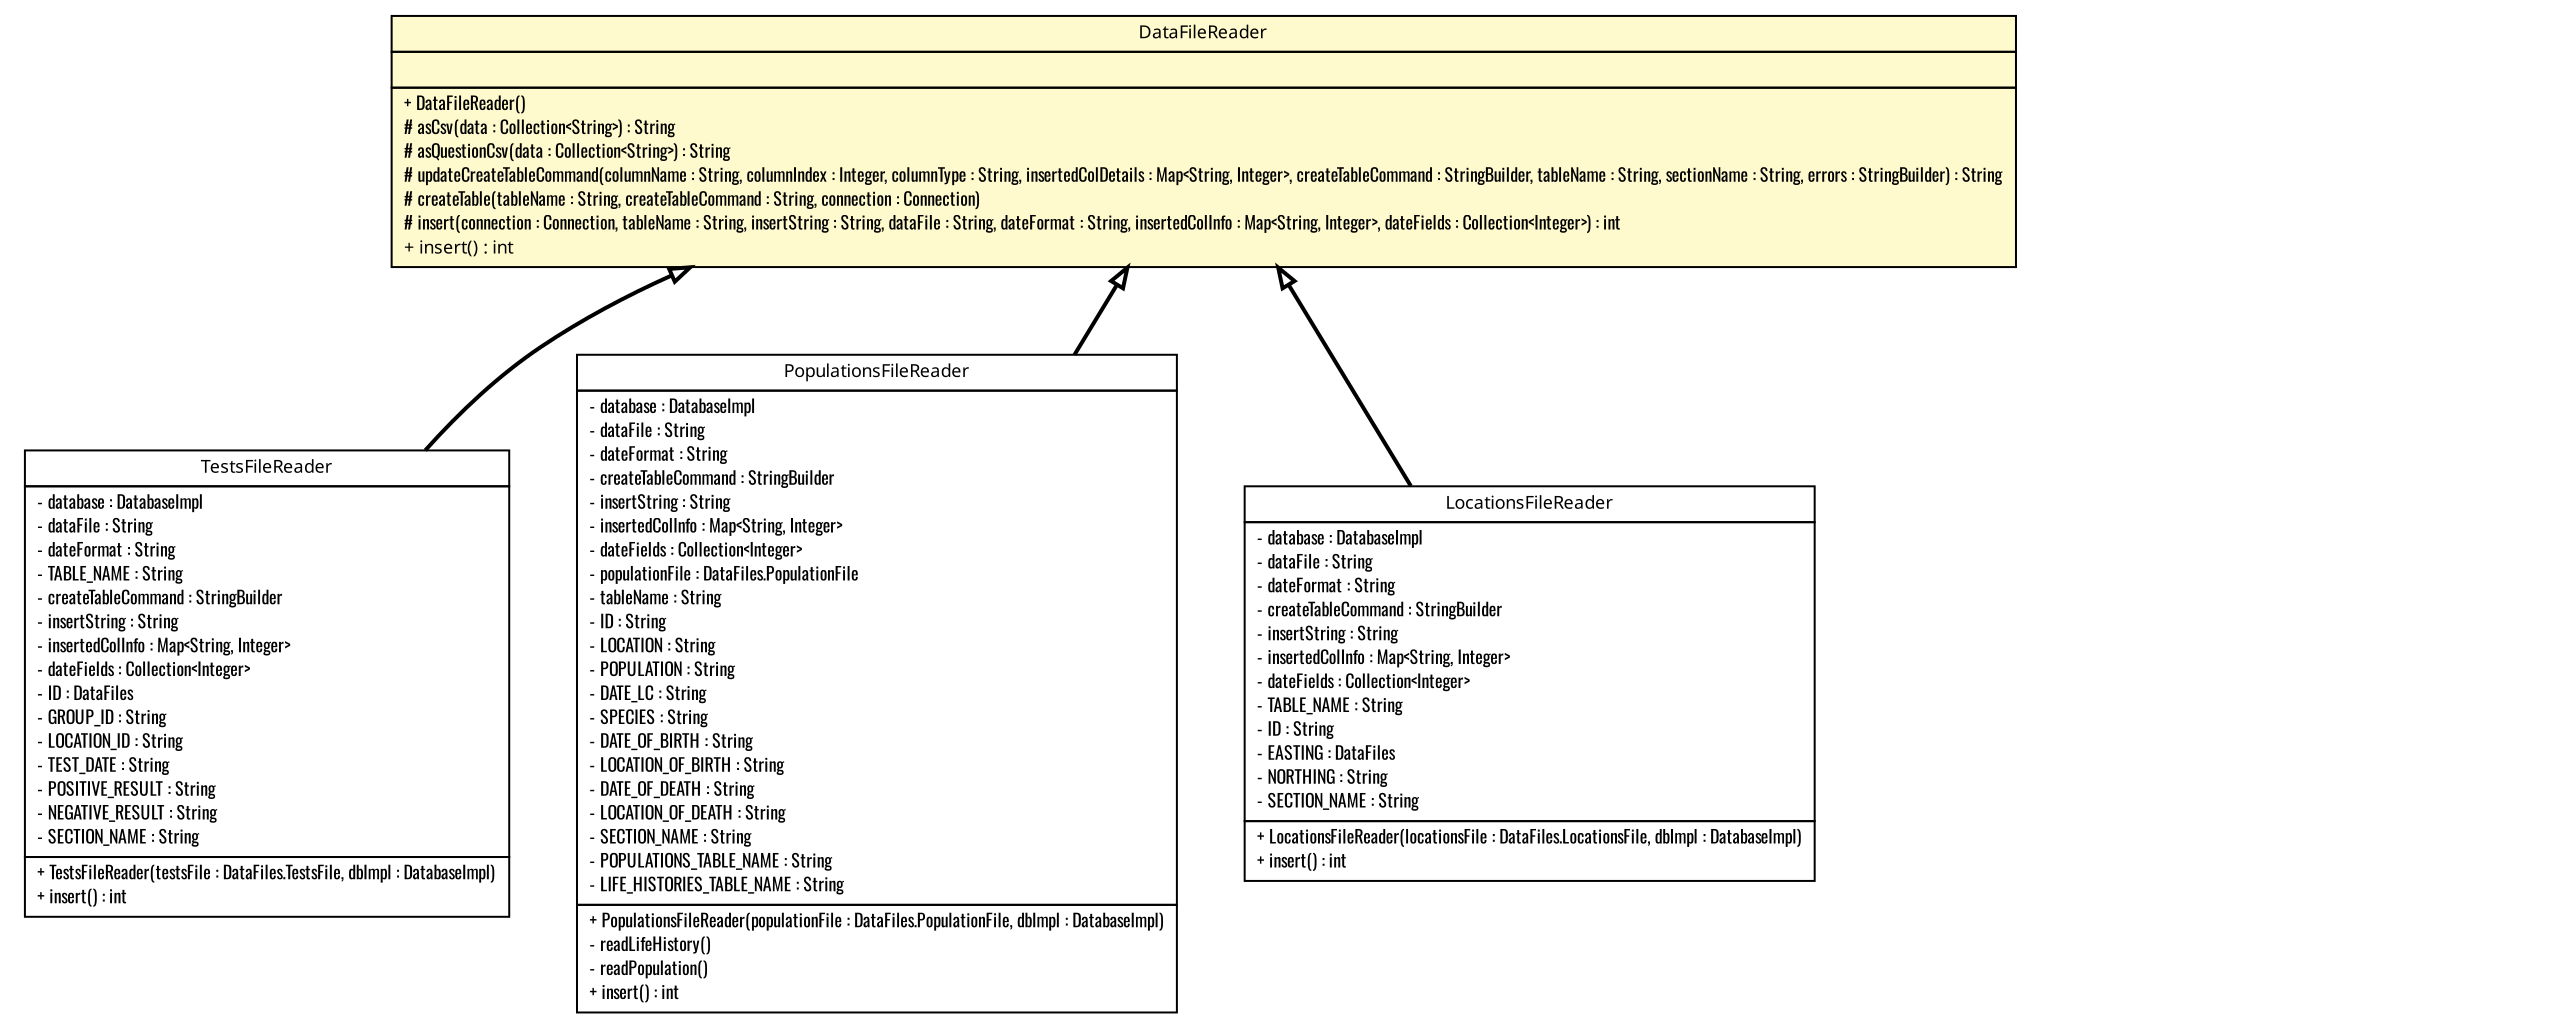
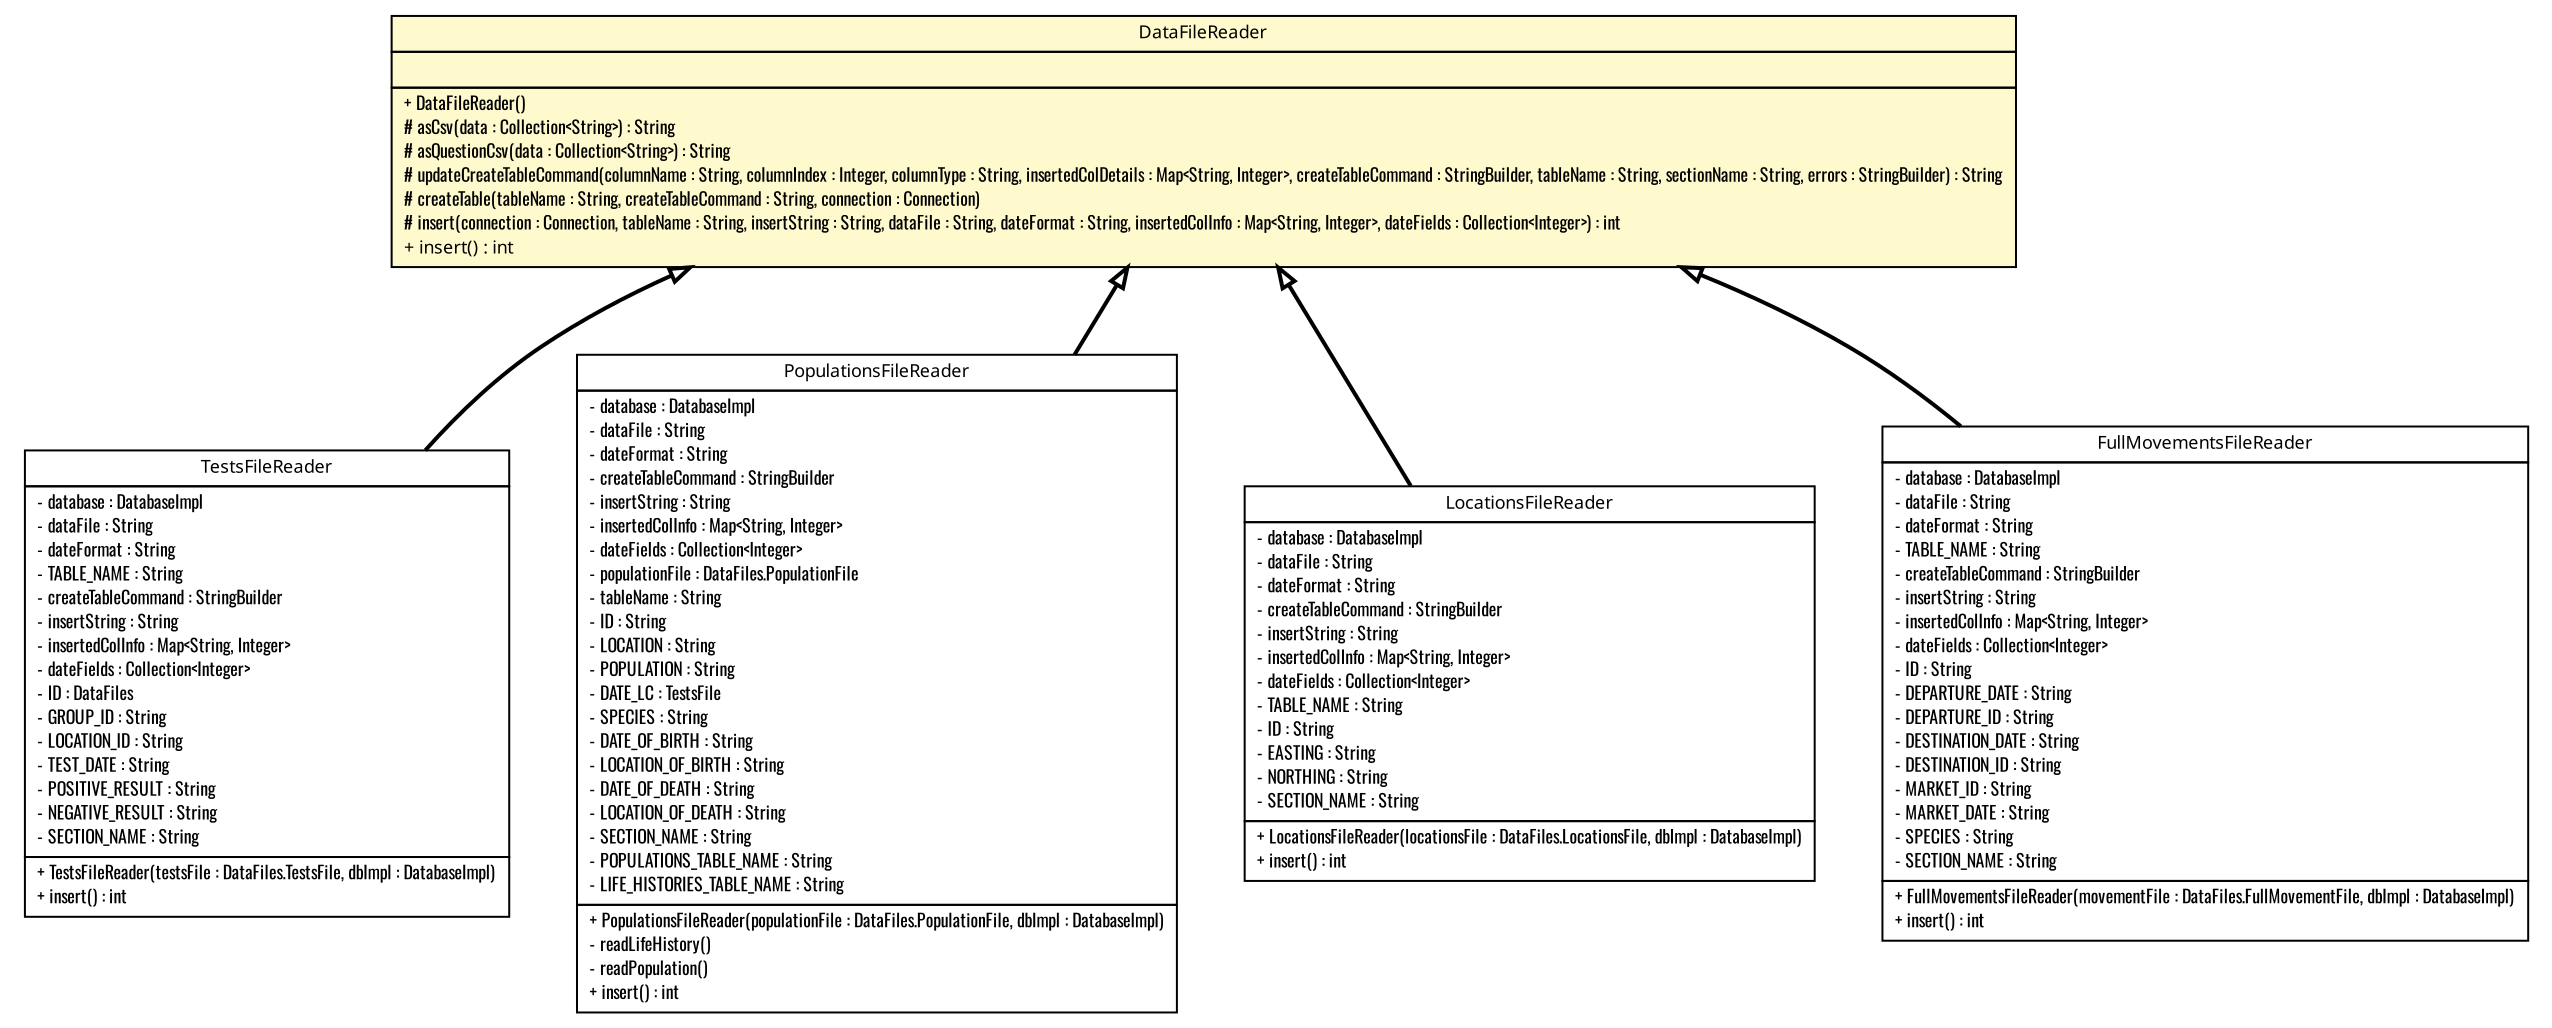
  digraph {
    fontname=Oswald
    nodesep=0.25
    ranksep=0.5
    node [fontcolor=black fontname=Oswald fontsize=9.0 shape=plaintext]
    edge [arrowtail=empty dir=back fontname=Oswald fontsize=10 headport=p labelfontname="Trebuchet MS" labelfontsize=10 style=bold tailport=p]
    n1 [label=<<table title="broadwick.data.readers.TestsFileReader" border="0" cellborder="1" cellspacing="0" cellpadding="2" port="p" href="./TestsFileReader.html"> 		<tr><td><table border="0" cellspacing="0" cellpadding="1"> <tr><td align="center" balign="center"><font face="Trebuchet MS"> TestsFileReader </font></td></tr> 		</table></td></tr> 		<tr><td><table border="0" cellspacing="0" cellpadding="1"> <tr><td align="left" balign="left"> - database : DatabaseImpl </td></tr> <tr><td align="left" balign="left"> - dataFile : String </td></tr> <tr><td align="left" balign="left"> - dateFormat : String </td></tr> <tr><td align="left" balign="left"> - TABLE_NAME : String </td></tr> <tr><td align="left" balign="left"> - createTableCommand : StringBuilder </td></tr> <tr><td align="left" balign="left"> - insertString : String </td></tr> <tr><td align="left" balign="left"> - insertedColInfo : Map&lt;String, Integer&gt; </td></tr> <tr><td align="left" balign="left"> - dateFields : Collection&lt;Integer&gt; </td></tr> <tr><td align="left" balign="left"> - ID : DataFiles </td></tr> <tr><td align="left" balign="left"> - GROUP_ID : String </td></tr> <tr><td align="left" balign="left"> - LOCATION_ID : String </td></tr> <tr><td align="left" balign="left"> - TEST_DATE : String </td></tr> <tr><td align="left" balign="left"> - POSITIVE_RESULT : String </td></tr> <tr><td align="left" balign="left"> - NEGATIVE_RESULT : String </td></tr> <tr><td align="left" balign="left"> - SECTION_NAME : String </td></tr> 		</table></td></tr> 		<tr><td><table border="0" cellspacing="0" cellpadding="1"> <tr><td align="left" balign="left"> + TestsFileReader(testsFile : DataFiles.TestsFile, dbImpl : DatabaseImpl) </td></tr> <tr><td align="left" balign="left"> + insert() : int </td></tr> 		</table></td></tr> 		</table>>]
-   n2 [label=<<table title="broadwick.data.readers.PopulationsFileReader" border="0" cellborder="1" cellspacing="0" cellpadding="2" port="p" href="./PopulationsFileReader.html"> 		<tr><td><table border="0" cellspacing="0" cellpadding="1"> <tr><td align="center" balign="center"><font face="Trebuchet MS"> PopulationsFileReader </font></td></tr> 		</table></td></tr> 		<tr><td><table border="0" cellspacing="0" cellpadding="1"> <tr><td align="left" balign="left"> - database : DatabaseImpl </td></tr> <tr><td align="left" balign="left"> - dataFile : String </td></tr> <tr><td align="left" balign="left"> - dateFormat : String </td></tr> <tr><td align="left" balign="left"> - createTableCommand : StringBuilder </td></tr> <tr><td align="left" balign="left"> - insertString : String </td></tr> <tr><td align="left" balign="left"> - insertedColInfo : Map&lt;String, Integer&gt; </td></tr> <tr><td align="left" balign="left"> - dateFields : Collection&lt;Integer&gt; </td></tr> <tr><td align="left" balign="left"> - populationFile : DataFiles.PopulationFile </td></tr> <tr><td align="left" balign="left"> - tableName : String </td></tr> <tr><td align="left" balign="left"> - ID : String </td></tr> <tr><td align="left" balign="left"> - LOCATION : String </td></tr> <tr><td align="left" balign="left"> - POPULATION : String </td></tr> <tr><td align="left" balign="left"> - DATE_LC : String </td></tr> <tr><td align="left" balign="left"> - SPECIES : String </td></tr> <tr><td align="left" balign="left"> - DATE_OF_BIRTH : String </td></tr> <tr><td align="left" balign="left"> - LOCATION_OF_BIRTH : String </td></tr> <tr><td align="left" balign="left"> - DATE_OF_DEATH : String </td></tr> <tr><td align="left" balign="left"> - LOCATION_OF_DEATH : String </td></tr> <tr><td align="left" balign="left"> - SECTION_NAME : String </td></tr> <tr><td align="left" balign="left"> - POPULATIONS_TABLE_NAME : String </td></tr> <tr><td align="left" balign="left"> - LIFE_HISTORIES_TABLE_NAME : String </td></tr> 		</table></td></tr> 		<tr><td><table border="0" cellspacing="0" cellpadding="1"> <tr><td align="left" balign="left"> + PopulationsFileReader(populationFile : DataFiles.PopulationFile, dbImpl : DatabaseImpl) </td></tr> <tr><td align="left" balign="left"> - readLifeHistory() </td></tr> <tr><td align="left" balign="left"> - readPopulation() </td></tr> <tr><td align="left" balign="left"> + insert() : int </td></tr> 		</table></td></tr> 		</table>>]
-   n3 [label=<<table title="broadwick.data.readers.LocationsFileReader" border="0" cellborder="1" cellspacing="0" cellpadding="2" port="p" href="./LocationsFileReader.html"> 		<tr><td><table border="0" cellspacing="0" cellpadding="1"> <tr><td align="center" balign="center"><font face="Trebuchet MS"> LocationsFileReader </font></td></tr> 		</table></td></tr> 		<tr><td><table border="0" cellspacing="0" cellpadding="1"> <tr><td align="left" balign="left"> - database : DatabaseImpl </td></tr> <tr><td align="left" balign="left"> - dataFile : String </td></tr> <tr><td align="left" balign="left"> - dateFormat : String </td></tr> <tr><td align="left" balign="left"> - createTableCommand : StringBuilder </td></tr> <tr><td align="left" balign="left"> - insertString : String </td></tr> <tr><td align="left" balign="left"> - insertedColInfo : Map&lt;String, Integer&gt; </td></tr> <tr><td align="left" balign="left"> - dateFields : Collection&lt;Integer&gt; </td></tr> <tr><td align="left" balign="left"> - TABLE_NAME : String </td></tr> <tr><td align="left" balign="left"> - ID : String </td></tr> <tr><td align="left" balign="left"> - EASTING : DataFiles </td></tr> <tr><td align="left" balign="left"> - NORTHING : String </td></tr> <tr><td align="left" balign="left"> - SECTION_NAME : String </td></tr> 		</table></td></tr> 		<tr><td><table border="0" cellspacing="0" cellpadding="1"> <tr><td align="left" balign="left"> + LocationsFileReader(locationsFile : DataFiles.LocationsFile, dbImpl : DatabaseImpl) </td></tr> <tr><td align="left" balign="left"> + insert() : int </td></tr> 		</table></td></tr> 		</table>>]
+   n2 [label=<<table title="broadwick.data.readers.PopulationsFileReader" border="0" cellborder="1" cellspacing="0" cellpadding="2" port="p" href="./PopulationsFileReader.html"> 		<tr><td><table border="0" cellspacing="0" cellpadding="1"> <tr><td align="center" balign="center"><font face="Trebuchet MS"> PopulationsFileReader </font></td></tr> 		</table></td></tr> 		<tr><td><table border="0" cellspacing="0" cellpadding="1"> <tr><td align="left" balign="left"> - database : DatabaseImpl </td></tr> <tr><td align="left" balign="left"> - dataFile : String </td></tr> <tr><td align="left" balign="left"> - dateFormat : String </td></tr> <tr><td align="left" balign="left"> - createTableCommand : StringBuilder </td></tr> <tr><td align="left" balign="left"> - insertString : String </td></tr> <tr><td align="left" balign="left"> - insertedColInfo : Map&lt;String, Integer&gt; </td></tr> <tr><td align="left" balign="left"> - dateFields : Collection&lt;Integer&gt; </td></tr> <tr><td align="left" balign="left"> - populationFile : DataFiles.PopulationFile </td></tr> <tr><td align="left" balign="left"> - tableName : String </td></tr> <tr><td align="left" balign="left"> - ID : String </td></tr> <tr><td align="left" balign="left"> - LOCATION : String </td></tr> <tr><td align="left" balign="left"> - POPULATION : String </td></tr> <tr><td align="left" balign="left"> - DATE_LC : TestsFile </td></tr> <tr><td align="left" balign="left"> - SPECIES : String </td></tr> <tr><td align="left" balign="left"> - DATE_OF_BIRTH : String </td></tr> <tr><td align="left" balign="left"> - LOCATION_OF_BIRTH : String </td></tr> <tr><td align="left" balign="left"> - DATE_OF_DEATH : String </td></tr> <tr><td align="left" balign="left"> - LOCATION_OF_DEATH : String </td></tr> <tr><td align="left" balign="left"> - SECTION_NAME : String </td></tr> <tr><td align="left" balign="left"> - POPULATIONS_TABLE_NAME : String </td></tr> <tr><td align="left" balign="left"> - LIFE_HISTORIES_TABLE_NAME : String </td></tr> 		</table></td></tr> 		<tr><td><table border="0" cellspacing="0" cellpadding="1"> <tr><td align="left" balign="left"> + PopulationsFileReader(populationFile : DataFiles.PopulationFile, dbImpl : DatabaseImpl) </td></tr> <tr><td align="left" balign="left"> - readLifeHistory() </td></tr> <tr><td align="left" balign="left"> - readPopulation() </td></tr> <tr><td align="left" balign="left"> + insert() : int </td></tr> 		</table></td></tr> 		</table>>]
+   n3 [label=<<table title="broadwick.data.readers.LocationsFileReader" border="0" cellborder="1" cellspacing="0" cellpadding="2" port="p" href="./LocationsFileReader.html"> 		<tr><td><table border="0" cellspacing="0" cellpadding="1"> <tr><td align="center" balign="center"><font face="Trebuchet MS"> LocationsFileReader </font></td></tr> 		</table></td></tr> 		<tr><td><table border="0" cellspacing="0" cellpadding="1"> <tr><td align="left" balign="left"> - database : DatabaseImpl </td></tr> <tr><td align="left" balign="left"> - dataFile : String </td></tr> <tr><td align="left" balign="left"> - dateFormat : String </td></tr> <tr><td align="left" balign="left"> - createTableCommand : StringBuilder </td></tr> <tr><td align="left" balign="left"> - insertString : String </td></tr> <tr><td align="left" balign="left"> - insertedColInfo : Map&lt;String, Integer&gt; </td></tr> <tr><td align="left" balign="left"> - dateFields : Collection&lt;Integer&gt; </td></tr> <tr><td align="left" balign="left"> - TABLE_NAME : String </td></tr> <tr><td align="left" balign="left"> - ID : String </td></tr> <tr><td align="left" balign="left"> - EASTING : String </td></tr> <tr><td align="left" balign="left"> - NORTHING : String </td></tr> <tr><td align="left" balign="left"> - SECTION_NAME : String </td></tr> 		</table></td></tr> 		<tr><td><table border="0" cellspacing="0" cellpadding="1"> <tr><td align="left" balign="left"> + LocationsFileReader(locationsFile : DataFiles.LocationsFile, dbImpl : DatabaseImpl) </td></tr> <tr><td align="left" balign="left"> + insert() : int </td></tr> 		</table></td></tr> 		</table>>]
+   n4 [label=<<table title="broadwick.data.readers.FullMovementsFileReader" border="0" cellborder="1" cellspacing="0" cellpadding="2" port="p" href="./FullMovementsFileReader.html"> 		<tr><td><table border="0" cellspacing="0" cellpadding="1"> <tr><td align="center" balign="center"><font face="Trebuchet MS"> FullMovementsFileReader </font></td></tr> 		</table></td></tr> 		<tr><td><table border="0" cellspacing="0" cellpadding="1"> <tr><td align="left" balign="left"> - database : DatabaseImpl </td></tr> <tr><td align="left" balign="left"> - dataFile : String </td></tr> <tr><td align="left" balign="left"> - dateFormat : String </td></tr> <tr><td align="left" balign="left"> - TABLE_NAME : String </td></tr> <tr><td align="left" balign="left"> - createTableCommand : StringBuilder </td></tr> <tr><td align="left" balign="left"> - insertString : String </td></tr> <tr><td align="left" balign="left"> - insertedColInfo : Map&lt;String, Integer&gt; </td></tr> <tr><td align="left" balign="left"> - dateFields : Collection&lt;Integer&gt; </td></tr> <tr><td align="left" balign="left"> - ID : String </td></tr> <tr><td align="left" balign="left"> - DEPARTURE_DATE : String </td></tr> <tr><td align="left" balign="left"> - DEPARTURE_ID : String </td></tr> <tr><td align="left" balign="left"> - DESTINATION_DATE : String </td></tr> <tr><td align="left" balign="left"> - DESTINATION_ID : String </td></tr> <tr><td align="left" balign="left"> - MARKET_ID : String </td></tr> <tr><td align="left" balign="left"> - MARKET_DATE : String </td></tr> <tr><td align="left" balign="left"> - SPECIES : String </td></tr> <tr><td align="left" balign="left"> - SECTION_NAME : String </td></tr> 		</table></td></tr> 		<tr><td><table border="0" cellspacing="0" cellpadding="1"> <tr><td align="left" balign="left"> + FullMovementsFileReader(movementFile : DataFiles.FullMovementFile, dbImpl : DatabaseImpl) </td></tr> <tr><td align="left" balign="left"> + insert() : int </td></tr> 		</table></td></tr> 		</table>>]
    n5 [label=<<table title="broadwick.data.readers.DataFileReader" border="0" cellborder="1" cellspacing="0" cellpadding="2" port="p" bgcolor="lemonChiffon" href="./DataFileReader.html"> 		<tr><td><table border="0" cellspacing="0" cellpadding="1"> <tr><td align="center" balign="center"><font face="Trebuchet MS"> DataFileReader </font></td></tr> 		</table></td></tr> 		<tr><td><table border="0" cellspacing="0" cellpadding="1"> <tr><td align="left" balign="left">  </td></tr> 		</table></td></tr> 		<tr><td><table border="0" cellspacing="0" cellpadding="1"> <tr><td align="left" balign="left"> + DataFileReader() </td></tr> <tr><td align="left" balign="left"> # asCsv(data : Collection&lt;String&gt;) : String </td></tr> <tr><td align="left" balign="left"> # asQuestionCsv(data : Collection&lt;String&gt;) : String </td></tr> <tr><td align="left" balign="left"> # updateCreateTableCommand(columnName : String, columnIndex : Integer, columnType : String, insertedColDetails : Map&lt;String, Integer&gt;, createTableCommand : StringBuilder, tableName : String, sectionName : String, errors : StringBuilder) : String </td></tr> <tr><td align="left" balign="left"> # createTable(tableName : String, createTableCommand : String, connection : Connection) </td></tr> <tr><td align="left" balign="left"> # insert(connection : Connection, tableName : String, insertString : String, dataFile : String, dateFormat : String, insertedColInfo : Map&lt;String, Integer&gt;, dateFields : Collection&lt;Integer&gt;) : int </td></tr> <tr><td align="left" balign="left"><font face="Trebuchet MS" point-size="9.0"> + insert() : int </font></td></tr> 		</table></td></tr> 		</table>>]
    n5 -> n1
    n5 -> n2
    n5 -> n3
+   n5 -> n4
  }
